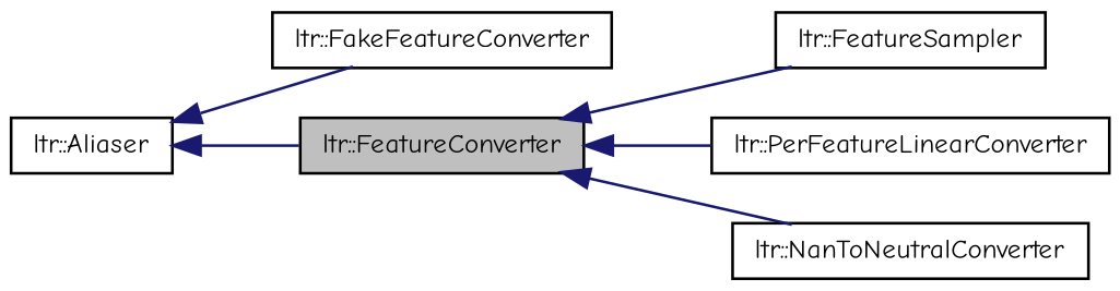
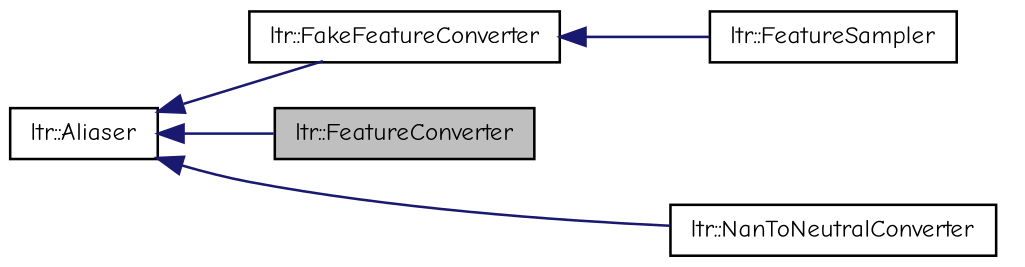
  digraph {
    fontname="Comic Neue"
    rankdir=LR
    node [color=black fillcolor=white fontname="Comic Neue" fontsize=10 shape=record style=filled]
    edge [color=midnightblue dir=back fontname="Comic Neue" fontsize=10 labelfontname=Helvetica labelfontsize=10 style=solid]
    n1 [fillcolor=grey75 fontcolor=black height=0.2 label="ltr::FeatureConverter" width=0.4]
    n2 [height=0.2 label="ltr::FeatureSampler" width=0.4]
    n3 [height=0.2 label="ltr::NanToNeutralConverter" width=0.4]
-   n4 [height=0.2 label="ltr::PerFeatureLinearConverter" width=0.4]
    n5 [height=0.2 label="ltr::FakeFeatureConverter" width=0.4]
    n6 [height=0.2 label="ltr::Aliaser" width=0.4]
-   n1 -> n2
-   n1 -> n3
-   n1 -> n4
+   n5 -> n2
+   n6 -> n3
    n6 -> n1
    n6 -> n5
  }
